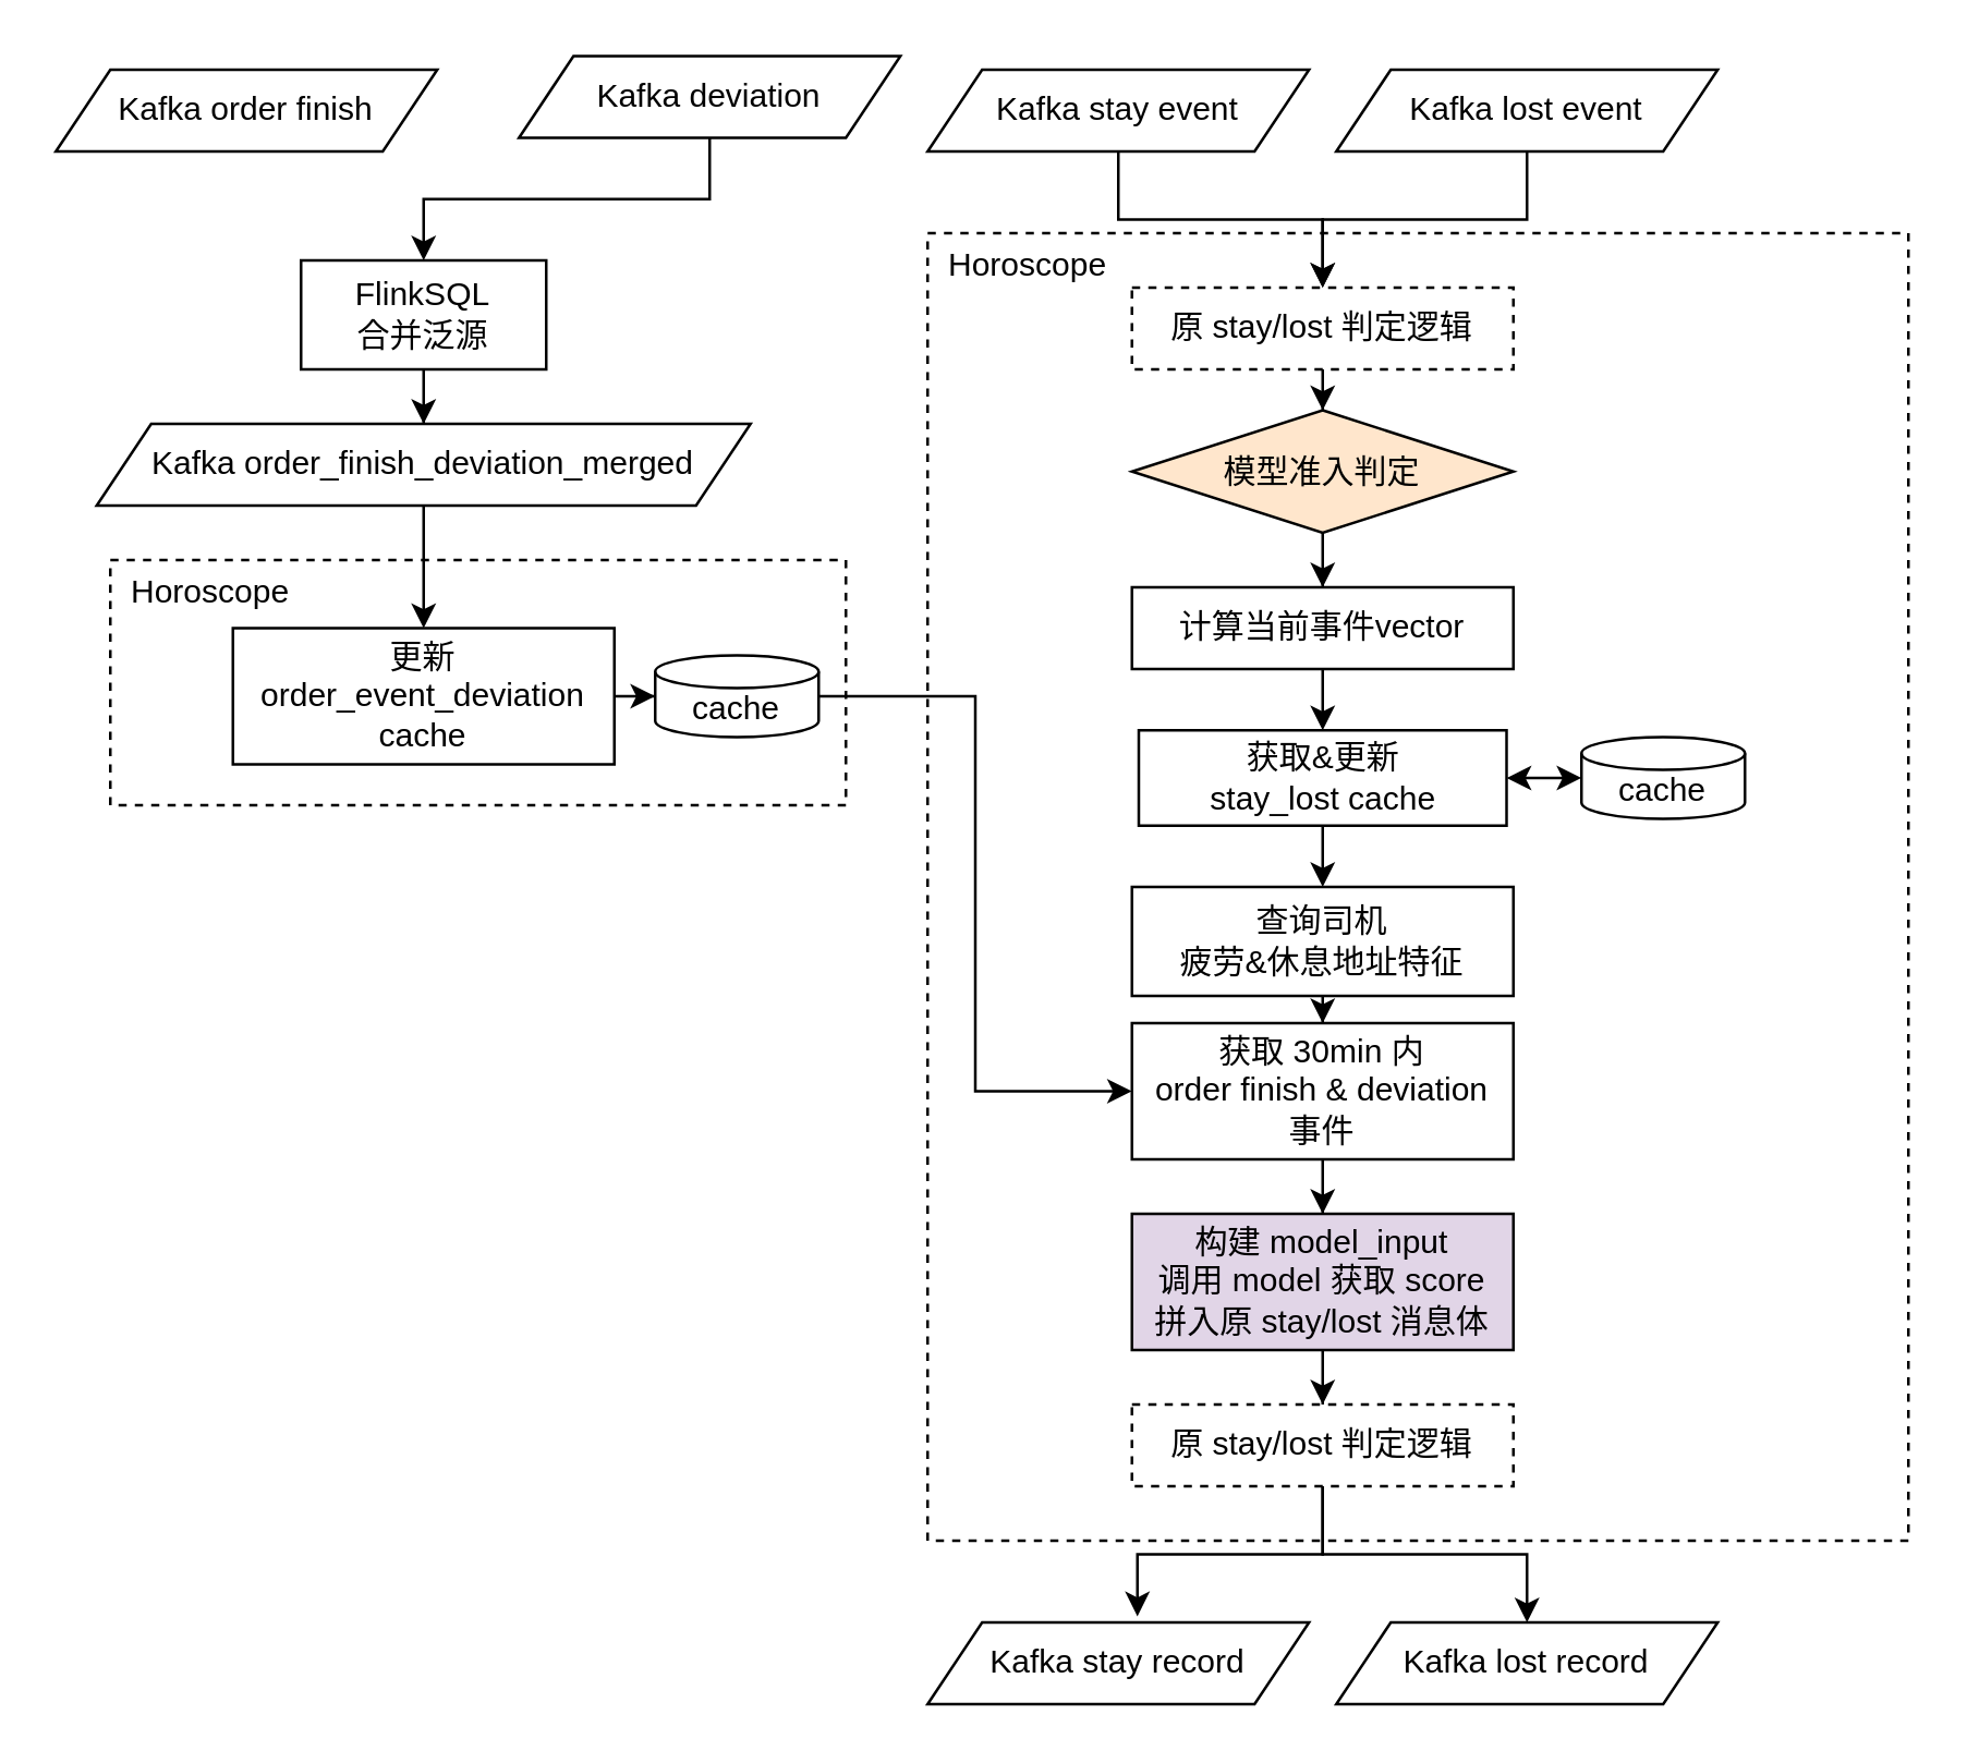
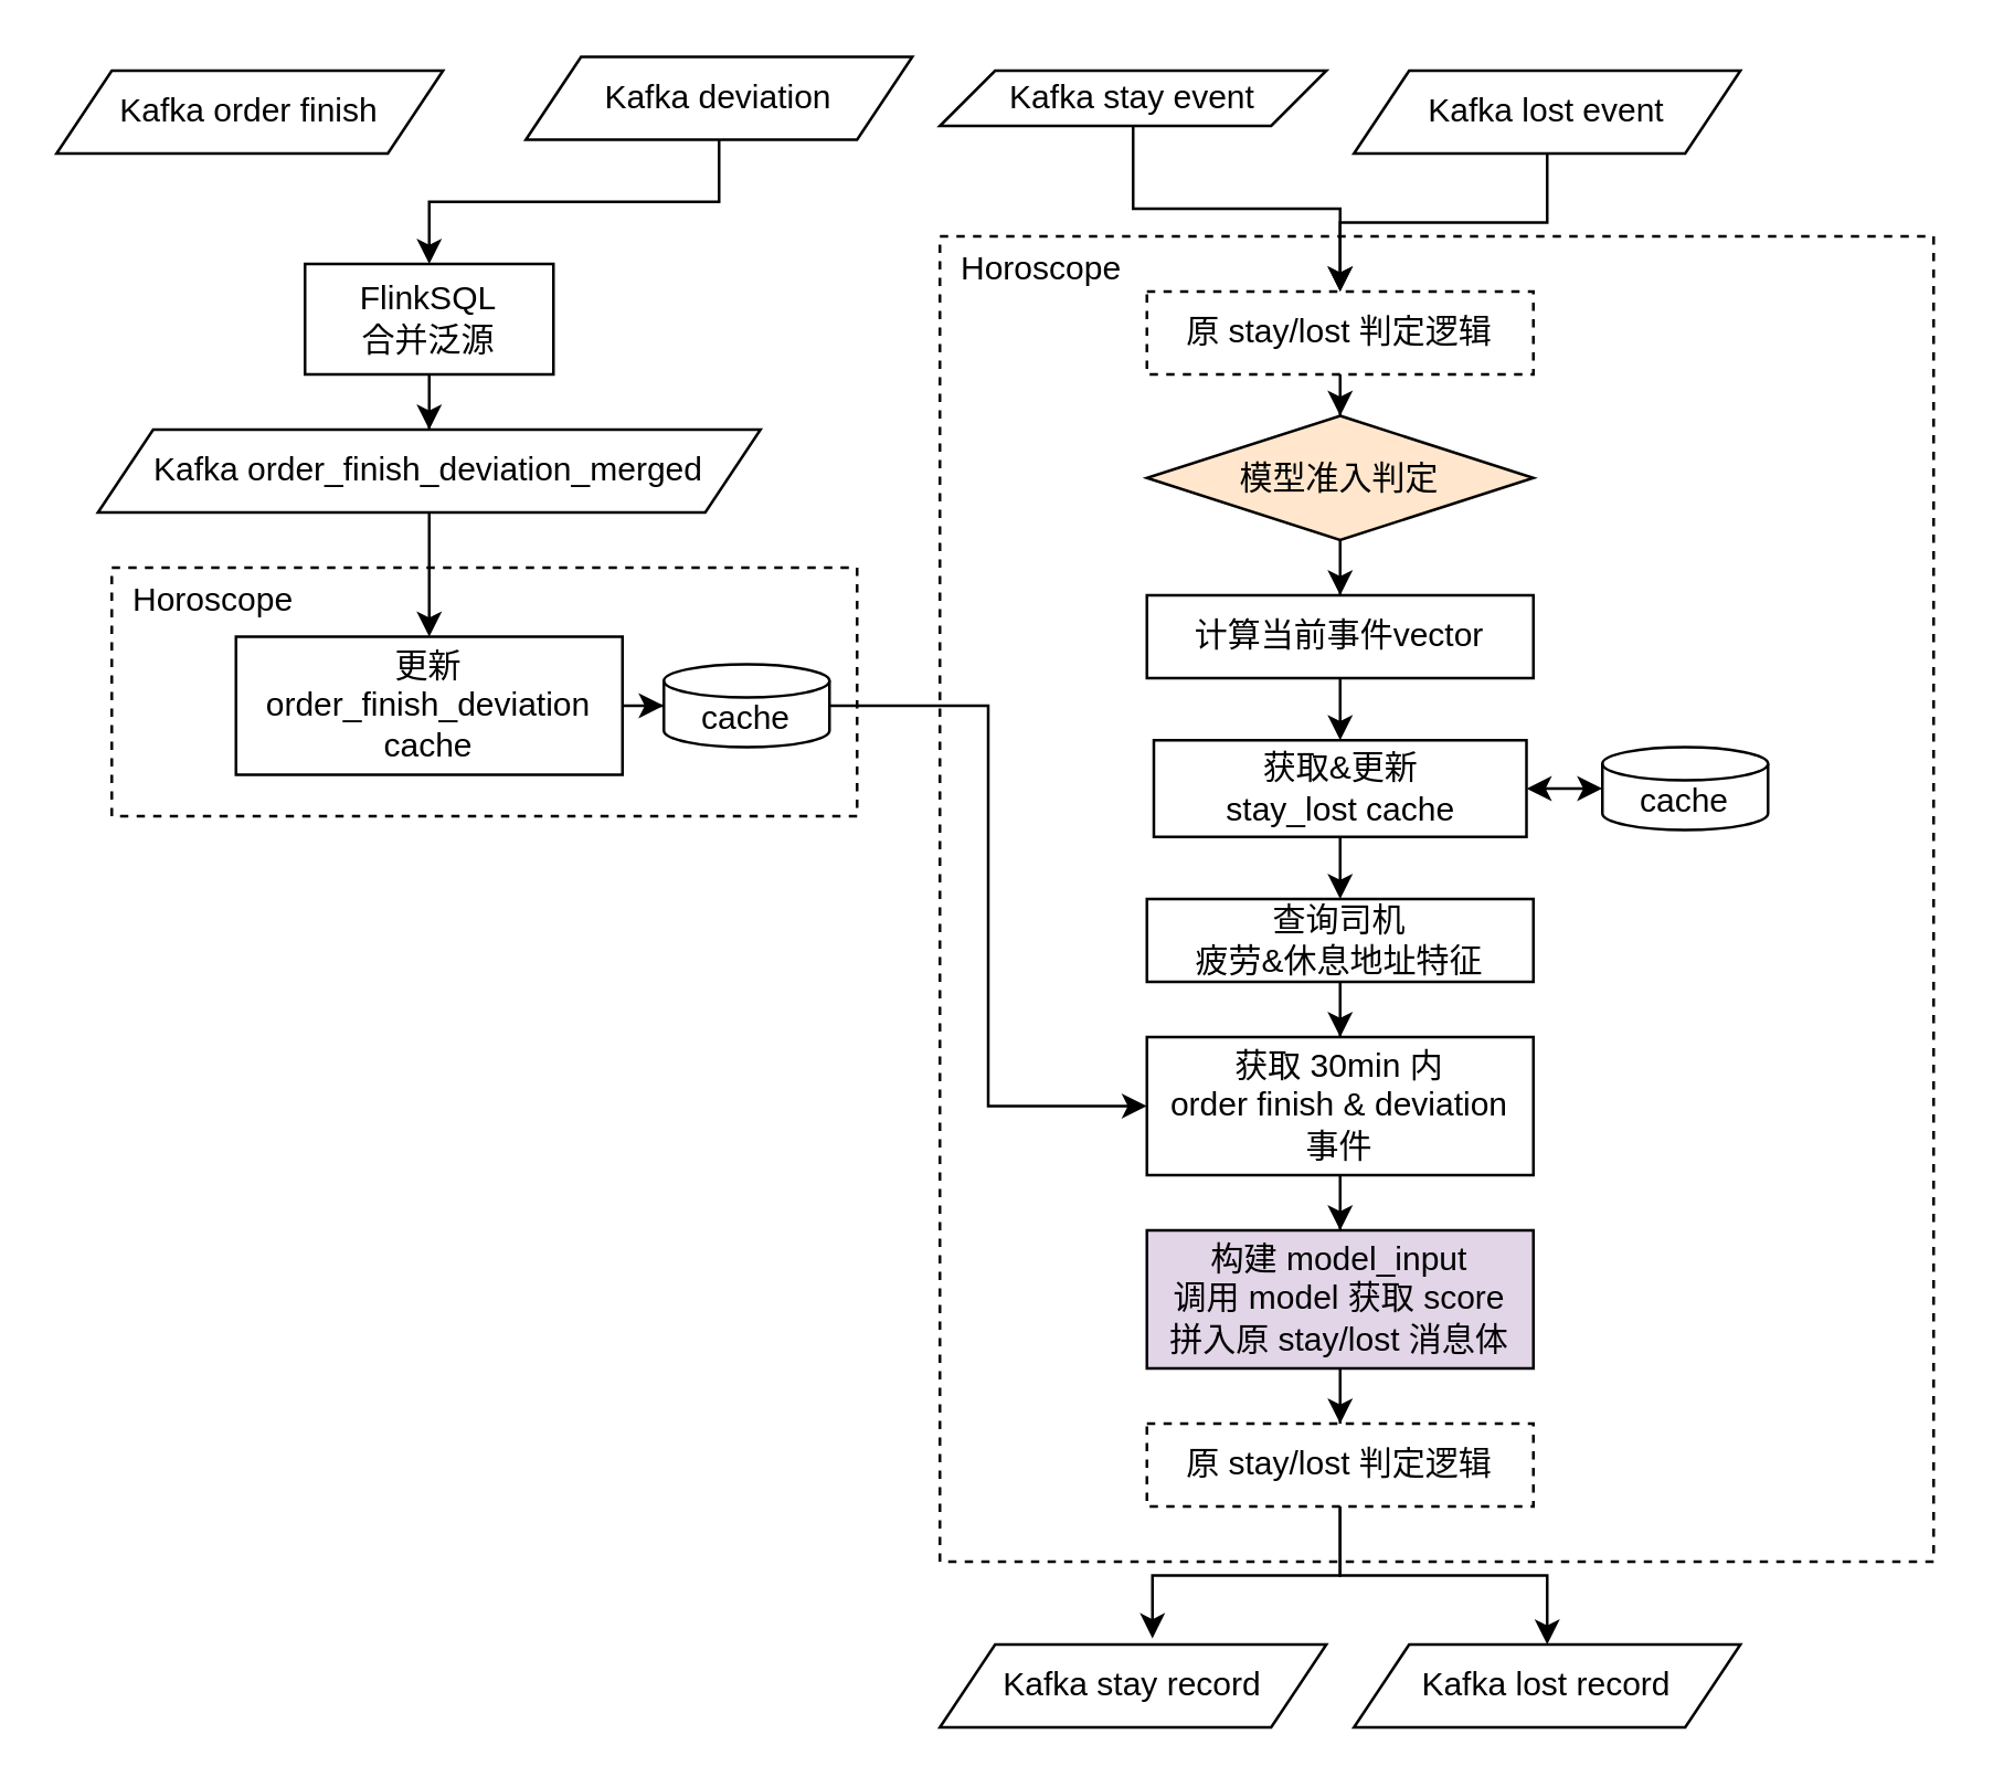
  <mxCell id="0" />
  <mxCell id="1" parent="0" />
  <mxCell id="2" value="Horoscope" style="rounded=0;whiteSpace=wrap;html=1;dashed=1;align=left;horizontal=1;verticalAlign=top;spacingLeft=6;spacingTop=-2;" vertex="1" parent="1"><mxGeometry x="340" y="85" width="360" height="480" as="geometry" /></mxCell>
  <mxCell id="3" value="Horoscope" style="rounded=0;whiteSpace=wrap;html=1;dashed=1;align=left;horizontal=1;verticalAlign=top;spacingLeft=6;spacingTop=-2;" vertex="1" parent="1"><mxGeometry x="40" y="205" width="270" height="90" as="geometry" /></mxCell>
  <mxCell id="4" value="Kafka order finish" style="shape=parallelogram;perimeter=parallelogramPerimeter;whiteSpace=wrap;html=1;fixedSize=1;" parent="1" vertex="1"><mxGeometry x="20" y="25" width="140" height="30" as="geometry" /></mxCell>
  <mxCell id="5" style="edgeStyle=orthogonalEdgeStyle;rounded=0;orthogonalLoop=1;jettySize=auto;html=1;entryX=0.5;entryY=0;entryDx=0;entryDy=0;" edge="1" parent="1" source="6" target="10"><mxGeometry relative="1" as="geometry" /></mxCell>
  <mxCell id="6" value="FlinkSQL&lt;br&gt;合并泛源" style="rounded=0;whiteSpace=wrap;html=1;" parent="1" vertex="1"><mxGeometry x="110" y="95" width="90" height="40" as="geometry" /></mxCell>
  <mxCell id="7" style="edgeStyle=orthogonalEdgeStyle;rounded=0;orthogonalLoop=1;jettySize=auto;html=1;entryX=0.5;entryY=0;entryDx=0;entryDy=0;" edge="1" parent="1" source="8" target="6"><mxGeometry relative="1" as="geometry" /></mxCell>
  <mxCell id="8" value="Kafka deviation" style="shape=parallelogram;perimeter=parallelogramPerimeter;whiteSpace=wrap;html=1;fixedSize=1;" vertex="1" parent="1"><mxGeometry x="190" y="20" width="140" height="30" as="geometry" /></mxCell>
  <mxCell id="9" style="edgeStyle=orthogonalEdgeStyle;rounded=0;orthogonalLoop=1;jettySize=auto;html=1;entryX=0.5;entryY=0;entryDx=0;entryDy=0;" edge="1" parent="1" source="10" target="12"><mxGeometry relative="1" as="geometry" /></mxCell>
  <mxCell id="10" value="Kafka order_finish_deviation_merged" style="shape=parallelogram;perimeter=parallelogramPerimeter;whiteSpace=wrap;html=1;fixedSize=1;" vertex="1" parent="1"><mxGeometry x="35" y="155" width="240" height="30" as="geometry" /></mxCell>
  <mxCell id="11" style="edgeStyle=orthogonalEdgeStyle;rounded=0;orthogonalLoop=1;jettySize=auto;html=1;entryX=0;entryY=0.5;entryDx=0;entryDy=0;entryPerimeter=0;" edge="1" parent="1" source="12" target="14"><mxGeometry relative="1" as="geometry" /></mxCell>
- <mxCell id="12" value="更新 &lt;br&gt;order_event_deviation cache" style="rounded=0;whiteSpace=wrap;html=1;" vertex="1" parent="1"><mxGeometry x="85" y="230" width="140" height="50" as="geometry" /></mxCell>
+ <mxCell id="12" value="更新 &lt;br&gt;order_finish_deviation cache" style="rounded=0;whiteSpace=wrap;html=1;" vertex="1" parent="1"><mxGeometry x="85" y="230" width="140" height="50" as="geometry" /></mxCell>
  <mxCell id="13" style="edgeStyle=orthogonalEdgeStyle;rounded=0;orthogonalLoop=1;jettySize=auto;html=1;entryX=0;entryY=0.5;entryDx=0;entryDy=0;" edge="1" parent="1" source="14" target="32"><mxGeometry relative="1" as="geometry" /></mxCell>
  <mxCell id="14" value="cache" style="shape=cylinder3;whiteSpace=wrap;html=1;boundedLbl=1;backgroundOutline=1;size=6;" vertex="1" parent="1"><mxGeometry x="240" y="240" width="60" height="30" as="geometry" /></mxCell>
  <mxCell id="15" style="edgeStyle=orthogonalEdgeStyle;rounded=0;orthogonalLoop=1;jettySize=auto;html=1;entryX=0.5;entryY=0;entryDx=0;entryDy=0;" edge="1" parent="1" source="16" target="20"><mxGeometry relative="1" as="geometry" /></mxCell>
- <mxCell id="16" value="Kafka stay event" style="shape=parallelogram;perimeter=parallelogramPerimeter;whiteSpace=wrap;html=1;fixedSize=1;" vertex="1" parent="1"><mxGeometry x="340" y="25" width="140" height="30" as="geometry" /></mxCell>
+ <mxCell id="16" value="Kafka stay event" style="shape=parallelogram;perimeter=parallelogramPerimeter;whiteSpace=wrap;html=1;fixedSize=1;" vertex="1" parent="1"><mxGeometry x="340" y="25" width="140" height="20" as="geometry" /></mxCell>
  <mxCell id="17" style="edgeStyle=orthogonalEdgeStyle;rounded=0;orthogonalLoop=1;jettySize=auto;html=1;entryX=0.5;entryY=0;entryDx=0;entryDy=0;" edge="1" parent="1" source="18" target="20"><mxGeometry relative="1" as="geometry" /></mxCell>
  <mxCell id="18" value="Kafka lost event" style="shape=parallelogram;perimeter=parallelogramPerimeter;whiteSpace=wrap;html=1;fixedSize=1;" vertex="1" parent="1"><mxGeometry x="490" y="25" width="140" height="30" as="geometry" /></mxCell>
  <mxCell id="19" style="edgeStyle=orthogonalEdgeStyle;rounded=0;orthogonalLoop=1;jettySize=auto;html=1;entryX=0.5;entryY=0;entryDx=0;entryDy=0;" edge="1" parent="1" source="20" target="24"><mxGeometry relative="1" as="geometry" /></mxCell>
  <mxCell id="20" value="原 stay/lost 判定逻辑" style="rounded=0;whiteSpace=wrap;html=1;dashed=1;" vertex="1" parent="1"><mxGeometry x="415" y="105" width="140" height="30" as="geometry" /></mxCell>
  <mxCell id="21" style="edgeStyle=orthogonalEdgeStyle;rounded=0;orthogonalLoop=1;jettySize=auto;html=1;entryX=0.5;entryY=0;entryDx=0;entryDy=0;" edge="1" parent="1" source="22" target="26"><mxGeometry relative="1" as="geometry" /></mxCell>
  <mxCell id="22" value="计算当前事件vector" style="rounded=0;whiteSpace=wrap;html=1;" vertex="1" parent="1"><mxGeometry x="415" y="215" width="140" height="30" as="geometry" /></mxCell>
  <mxCell id="23" style="edgeStyle=orthogonalEdgeStyle;rounded=0;orthogonalLoop=1;jettySize=auto;html=1;entryX=0.5;entryY=0;entryDx=0;entryDy=0;" edge="1" parent="1" source="24" target="22"><mxGeometry relative="1" as="geometry" /></mxCell>
  <mxCell id="24" value="模型准入判定" style="rhombus;whiteSpace=wrap;html=1;strokeColor=default;fillColor=#ffe6cc;" vertex="1" parent="1"><mxGeometry x="415" y="150" width="140" height="45" as="geometry" /></mxCell>
  <mxCell id="25" style="edgeStyle=orthogonalEdgeStyle;rounded=0;orthogonalLoop=1;jettySize=auto;html=1;entryX=0.5;entryY=0;entryDx=0;entryDy=0;" edge="1" parent="1" source="26" target="30"><mxGeometry relative="1" as="geometry" /></mxCell>
  <mxCell id="26" value="获取&amp;amp;更新 &lt;br&gt;stay_lost cache" style="rounded=0;whiteSpace=wrap;html=1;" vertex="1" parent="1"><mxGeometry x="417.5" y="267.5" width="135" height="35" as="geometry" /></mxCell>
  <mxCell id="27" value="cache" style="shape=cylinder3;whiteSpace=wrap;html=1;boundedLbl=1;backgroundOutline=1;size=6;" vertex="1" parent="1"><mxGeometry x="580" y="270" width="60" height="30" as="geometry" /></mxCell>
  <mxCell id="28" value="" style="endArrow=classic;startArrow=classic;html=1;rounded=0;entryX=0;entryY=0.5;entryDx=0;entryDy=0;entryPerimeter=0;exitX=1;exitY=0.5;exitDx=0;exitDy=0;" edge="1" parent="1" source="26" target="27"><mxGeometry width="50" height="50" relative="1" as="geometry"><mxPoint x="520" y="365" as="sourcePoint" /><mxPoint x="570" y="315" as="targetPoint" /></mxGeometry></mxCell>
  <mxCell id="29" style="edgeStyle=orthogonalEdgeStyle;rounded=0;orthogonalLoop=1;jettySize=auto;html=1;entryX=0.5;entryY=0;entryDx=0;entryDy=0;" edge="1" parent="1" source="30" target="32"><mxGeometry relative="1" as="geometry" /></mxCell>
- <mxCell id="30" value="查询司机 &lt;br&gt;疲劳&amp;amp;休息地址特征" style="rounded=0;whiteSpace=wrap;html=1;" vertex="1" parent="1"><mxGeometry x="415" y="325" width="140" height="40" as="geometry" /></mxCell>
+ <mxCell id="30" value="查询司机 &lt;br&gt;疲劳&amp;amp;休息地址特征" style="rounded=0;whiteSpace=wrap;html=1;" vertex="1" parent="1"><mxGeometry x="415" y="325" width="140" height="30" as="geometry" /></mxCell>
  <mxCell id="31" style="edgeStyle=orthogonalEdgeStyle;rounded=0;orthogonalLoop=1;jettySize=auto;html=1;entryX=0.5;entryY=0;entryDx=0;entryDy=0;" edge="1" parent="1" source="32" target="34"><mxGeometry relative="1" as="geometry" /></mxCell>
  <mxCell id="32" value="获取 30min 内&lt;br&gt;order finish &amp;amp; deviation&lt;br&gt;事件" style="rounded=0;whiteSpace=wrap;html=1;" vertex="1" parent="1"><mxGeometry x="415" y="375" width="140" height="50" as="geometry" /></mxCell>
  <mxCell id="33" style="edgeStyle=orthogonalEdgeStyle;rounded=0;orthogonalLoop=1;jettySize=auto;html=1;entryX=0.5;entryY=0;entryDx=0;entryDy=0;" edge="1" parent="1" source="34" target="37"><mxGeometry relative="1" as="geometry" /></mxCell>
  <mxCell id="34" value="构建 model_input&lt;br&gt;调用 model 获取 score&lt;br&gt;拼入原 stay/lost 消息体" style="rounded=0;whiteSpace=wrap;html=1;fillColor=#e1d5e7;" vertex="1" parent="1"><mxGeometry x="415" y="445" width="140" height="50" as="geometry" /></mxCell>
  <mxCell id="35" style="edgeStyle=orthogonalEdgeStyle;rounded=0;orthogonalLoop=1;jettySize=auto;html=1;entryX=0.55;entryY=-0.074;entryDx=0;entryDy=0;entryPerimeter=0;" edge="1" parent="1" source="37" target="38"><mxGeometry relative="1" as="geometry" /></mxCell>
  <mxCell id="36" style="edgeStyle=orthogonalEdgeStyle;rounded=0;orthogonalLoop=1;jettySize=auto;html=1;entryX=0.5;entryY=0;entryDx=0;entryDy=0;" edge="1" parent="1" source="37" target="39"><mxGeometry relative="1" as="geometry" /></mxCell>
  <mxCell id="37" value="原 stay/lost 判定逻辑" style="rounded=0;whiteSpace=wrap;html=1;dashed=1;" vertex="1" parent="1"><mxGeometry x="415" y="515" width="140" height="30" as="geometry" /></mxCell>
  <mxCell id="38" value="Kafka stay record" style="shape=parallelogram;perimeter=parallelogramPerimeter;whiteSpace=wrap;html=1;fixedSize=1;" vertex="1" parent="1"><mxGeometry x="340" y="595" width="140" height="30" as="geometry" /></mxCell>
  <mxCell id="39" value="Kafka lost record" style="shape=parallelogram;perimeter=parallelogramPerimeter;whiteSpace=wrap;html=1;fixedSize=1;" vertex="1" parent="1"><mxGeometry x="490" y="595" width="140" height="30" as="geometry" /></mxCell>
